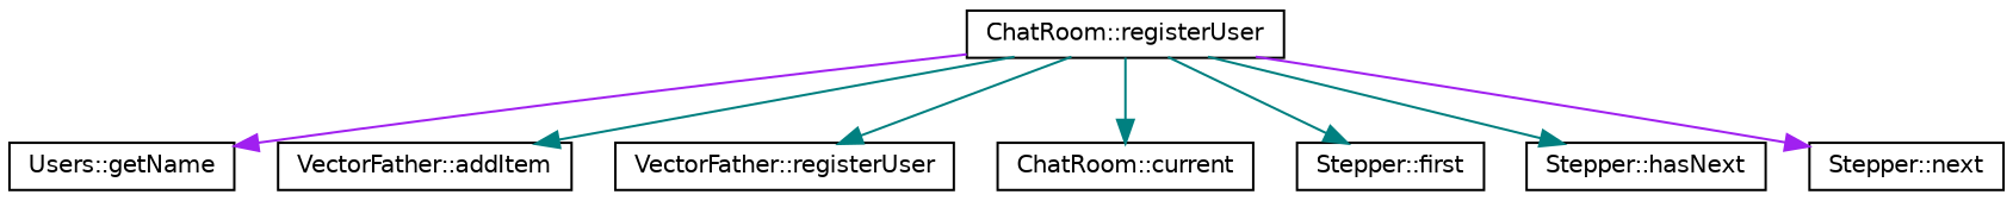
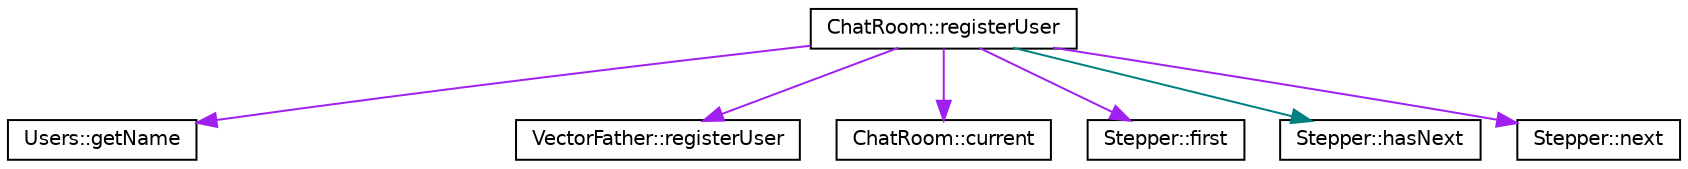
  digraph {
    rankdir=TB
    node [color=black fillcolor=white fontname=Helvetica fontsize=10 shape=record style=filled]
    edge [color=teal fontname=Helvetica fontsize=10 labelfontname=Helvetica labelfontsize=10 style=solid]
    n1 [height=0.2 label="Users::getName" width=0.4]
    n2 [height=0.2 label="ChatRoom::registerUser" width=0.4]
-   n3 [height=0.2 label="VectorFather::addItem" width=0.4]
    n4 [height=0.2 label="VectorFather::registerUser" width=0.4]
    n5 [height=0.2 label="ChatRoom::current" width=0.4]
    n6 [height=0.2 label="Stepper::first" width=0.4]
    n7 [height=0.2 label="Stepper::hasNext" width=0.4]
    n8 [height=0.2 label="Stepper::next" width=0.4]
    n2 -> n1 [color=purple]
-   n2 -> n3
-   n2 -> n4
-   n2 -> n5
-   n2 -> n6
+   n2 -> n4 [color=purple]
+   n2 -> n5 [color=purple]
+   n2 -> n6 [color=purple]
    n2 -> n7
    n2 -> n8 [color=purple]
  }
